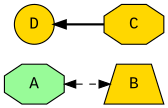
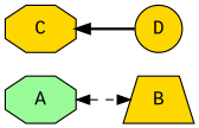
  digraph {
    fontname="Liberation Mono"
    rankdir=LR
    node [fillcolor=gold fontname="Liberation Mono" shape=octagon style=filled]
    edge [fontname="Liberation Mono"]
    A [fillcolor=palegreen]
    B [shape=trapezium]
    D [shape=circle]
    C
    A -> B [dir=both style=dashed]
-   D -> C [dir=back style=bold]
+   C -> D [dir=back style=bold]
  }
